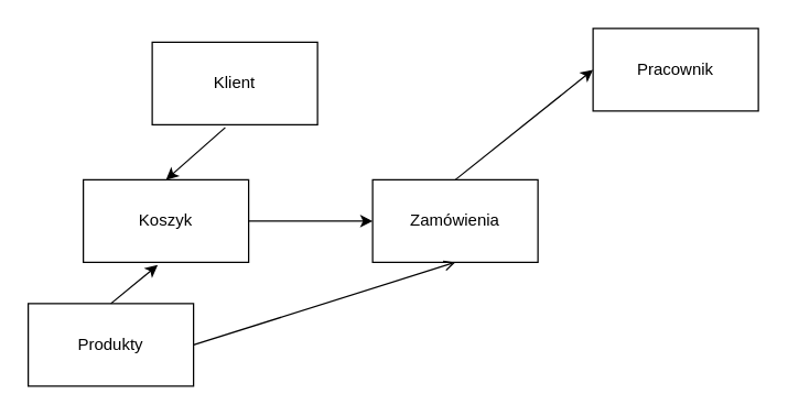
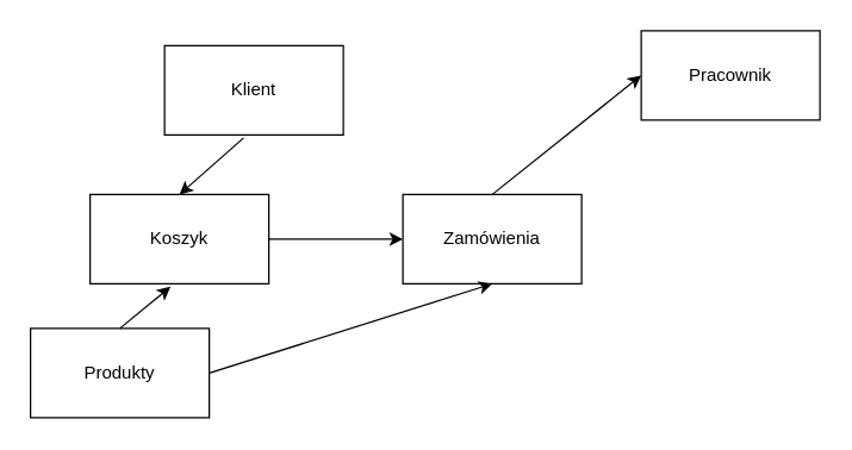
  <mxCell id="0" />
  <mxCell id="1" parent="0" />
  <mxCell id="2" value="Produkty" style="rounded=0;whiteSpace=wrap;html=1;" vertex="1" parent="1"><mxGeometry x="20" y="220" width="120" height="60" as="geometry" /></mxCell>
  <mxCell id="3" value="Zamówienia" style="rounded=0;whiteSpace=wrap;html=1;" vertex="1" parent="1"><mxGeometry x="270" y="130" width="120" height="60" as="geometry" /></mxCell>
  <mxCell id="4" value="Klient" style="rounded=0;whiteSpace=wrap;html=1;" vertex="1" parent="1"><mxGeometry x="110" y="30" width="120" height="60" as="geometry" /></mxCell>
  <mxCell id="5" value="Pracownik" style="rounded=0;whiteSpace=wrap;html=1;" vertex="1" parent="1"><mxGeometry x="430" y="20" width="120" height="60" as="geometry" /></mxCell>
  <mxCell id="6" value="" style="endArrow=classic;html=1;rounded=0;entryX=0;entryY=0.5;entryDx=0;entryDy=0;exitX=0.5;exitY=0;exitDx=0;exitDy=0;" edge="1" parent="1" source="3" target="5"><mxGeometry width="50" height="50" relative="1" as="geometry"><mxPoint x="340" y="300" as="sourcePoint" /><mxPoint x="390" y="250" as="targetPoint" /></mxGeometry></mxCell>
- <mxCell id="7" value="" style="endArrow=open;html=1;rounded=0;entryX=0.5;entryY=1;entryDx=0;entryDy=0;exitX=1;exitY=0.5;exitDx=0;exitDy=0;" edge="1" parent="1" source="2" target="3"><mxGeometry width="50" height="50" relative="1" as="geometry"><mxPoint x="230" y="170" as="sourcePoint" /><mxPoint x="390" y="250" as="targetPoint" /></mxGeometry></mxCell>
+ <mxCell id="7" value="" style="endArrow=classic;html=1;rounded=0;entryX=0.5;entryY=1;entryDx=0;entryDy=0;exitX=1;exitY=0.5;exitDx=0;exitDy=0;" edge="1" parent="1" source="2" target="3"><mxGeometry width="50" height="50" relative="1" as="geometry"><mxPoint x="230" y="170" as="sourcePoint" /><mxPoint x="390" y="250" as="targetPoint" /></mxGeometry></mxCell>
  <mxCell id="8" value="" style="endArrow=classic;html=1;rounded=0;exitX=1;exitY=0.5;exitDx=0;exitDy=0;entryX=0;entryY=0.5;entryDx=0;entryDy=0;" edge="1" parent="1" source="9" target="3"><mxGeometry width="50" height="50" relative="1" as="geometry"><mxPoint x="340" y="300" as="sourcePoint" /><mxPoint x="390" y="250" as="targetPoint" /></mxGeometry></mxCell>
  <mxCell id="9" value="Koszyk" style="rounded=0;whiteSpace=wrap;html=1;" vertex="1" parent="1"><mxGeometry x="60" y="130" width="120" height="60" as="geometry" /></mxCell>
  <mxCell id="10" value="" style="endArrow=classic;html=1;rounded=0;exitX=0.5;exitY=0;exitDx=0;exitDy=0;entryX=0.45;entryY=1.033;entryDx=0;entryDy=0;entryPerimeter=0;" edge="1" parent="1" source="2" target="9"><mxGeometry width="50" height="50" relative="1" as="geometry"><mxPoint x="340" y="300" as="sourcePoint" /><mxPoint x="390" y="250" as="targetPoint" /></mxGeometry></mxCell>
  <mxCell id="11" value="" style="endArrow=classic;html=1;rounded=0;exitX=0.442;exitY=1.033;exitDx=0;exitDy=0;exitPerimeter=0;entryX=0.5;entryY=0;entryDx=0;entryDy=0;" edge="1" parent="1" source="4" target="9"><mxGeometry width="50" height="50" relative="1" as="geometry"><mxPoint x="340" y="300" as="sourcePoint" /><mxPoint x="390" y="250" as="targetPoint" /></mxGeometry></mxCell>
